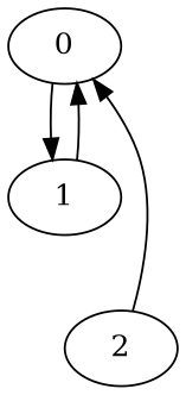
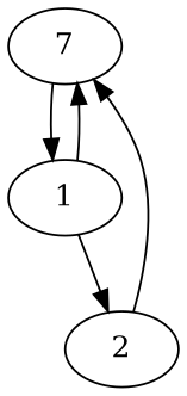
  strict digraph {
    edge [flight_time=3]
-   0
+   0 [label=7]
    1
    2
    0 -> 1
    1 -> 0
+   1 -> 2
    2 -> 0 [flight_time=5]
  }
